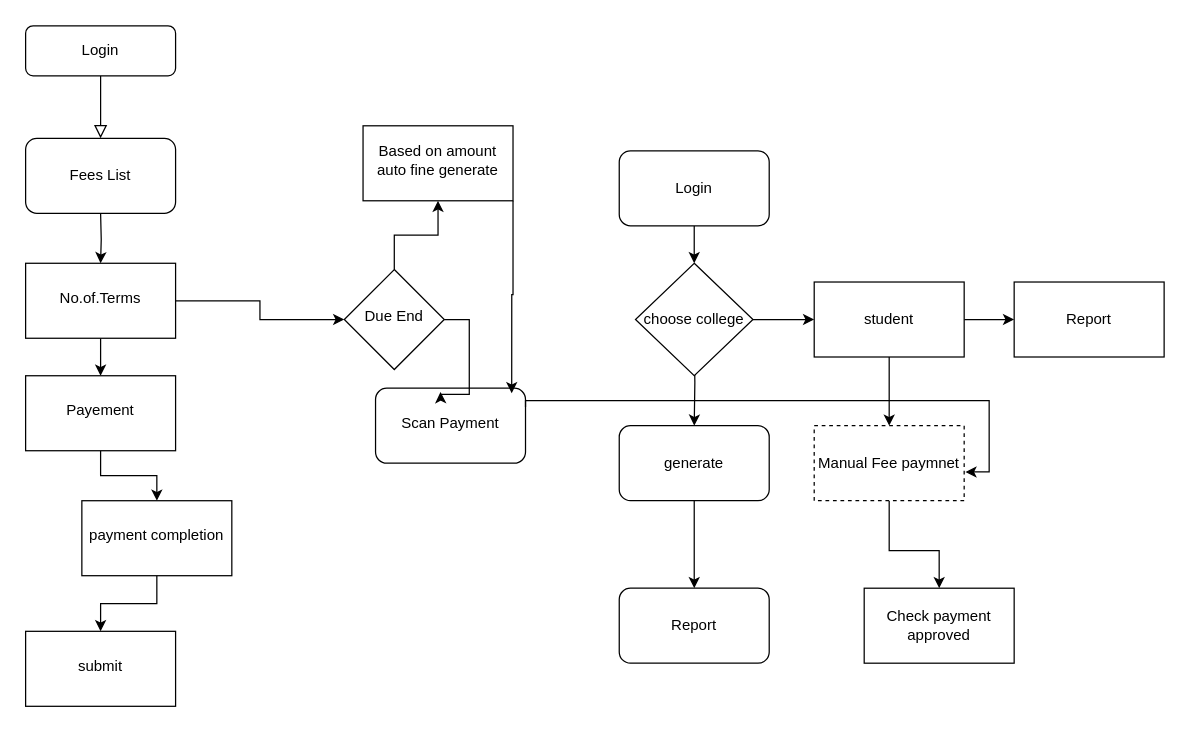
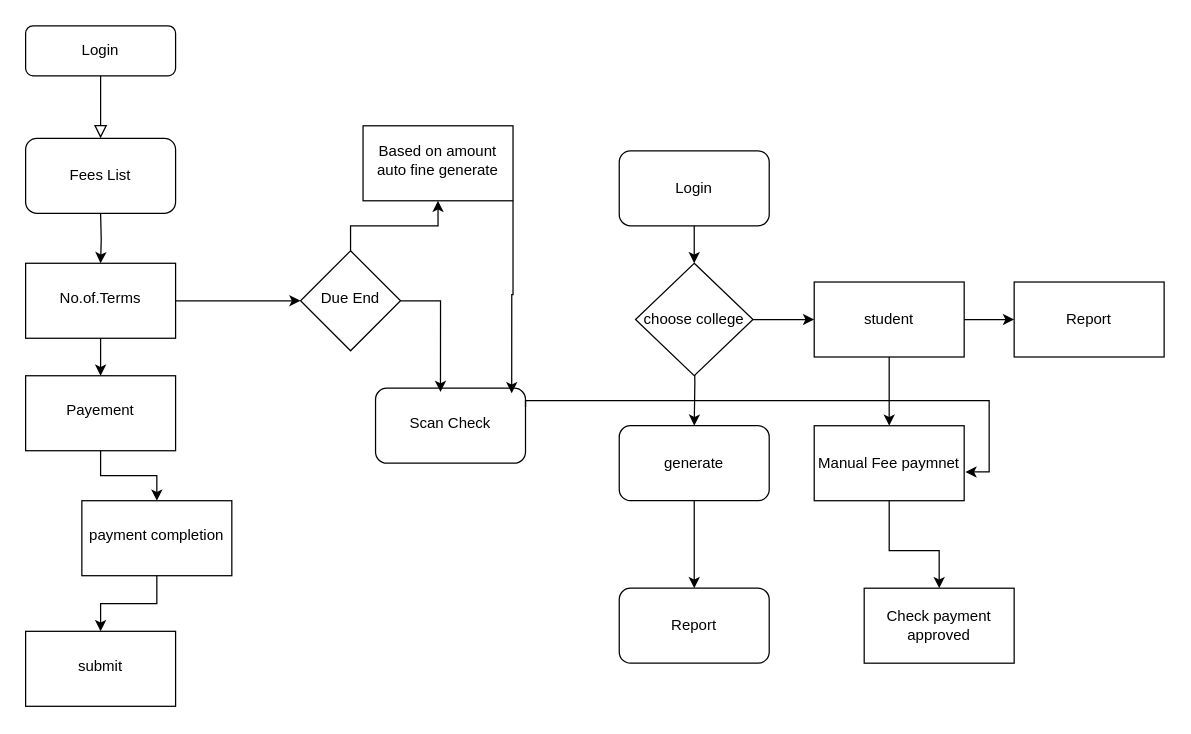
  <mxCell id="0" />
  <mxCell id="1" parent="0" />
  <mxCell id="2" value="" style="rounded=0;html=1;jettySize=auto;orthogonalLoop=1;fontSize=11;endArrow=block;endFill=0;endSize=8;strokeWidth=1;shadow=0;labelBackgroundColor=none;edgeStyle=orthogonalEdgeStyle;" parent="1" source="3" edge="1"><mxGeometry relative="1" as="geometry"><mxPoint x="80" y="110" as="targetPoint" /></mxGeometry></mxCell>
  <mxCell id="3" value="Login" style="rounded=1;whiteSpace=wrap;html=1;fontSize=12;glass=0;strokeWidth=1;shadow=0;" parent="1" vertex="1"><mxGeometry x="20" y="20" width="120" height="40" as="geometry" /></mxCell>
  <mxCell id="4" value="" style="edgeStyle=orthogonalEdgeStyle;rounded=0;orthogonalLoop=1;jettySize=auto;html=1;" parent="1" target="7" edge="1"><mxGeometry relative="1" as="geometry"><mxPoint x="80" y="170" as="sourcePoint" /></mxGeometry></mxCell>
  <mxCell id="5" value="" style="edgeStyle=orthogonalEdgeStyle;rounded=0;orthogonalLoop=1;jettySize=auto;html=1;" parent="1" source="7" target="9" edge="1"><mxGeometry relative="1" as="geometry" /></mxCell>
  <mxCell id="6" value="" style="edgeStyle=orthogonalEdgeStyle;rounded=0;orthogonalLoop=1;jettySize=auto;html=1;" parent="1" source="7" target="30" edge="1"><mxGeometry relative="1" as="geometry" /></mxCell>
  <mxCell id="7" value="No.of.Terms" style="whiteSpace=wrap;html=1;shadow=0;strokeWidth=1;spacing=6;spacingTop=-4;" parent="1" vertex="1"><mxGeometry x="20" y="210" width="120" height="60" as="geometry" /></mxCell>
  <mxCell id="8" value="" style="edgeStyle=orthogonalEdgeStyle;rounded=0;orthogonalLoop=1;jettySize=auto;html=1;" parent="1" source="9" target="11" edge="1"><mxGeometry relative="1" as="geometry" /></mxCell>
  <mxCell id="9" value="Payement" style="whiteSpace=wrap;html=1;shadow=0;strokeWidth=1;spacing=6;spacingTop=-4;" parent="1" vertex="1"><mxGeometry x="20" y="300" width="120" height="60" as="geometry" /></mxCell>
  <mxCell id="10" value="" style="edgeStyle=orthogonalEdgeStyle;rounded=0;orthogonalLoop=1;jettySize=auto;html=1;" parent="1" source="11" target="12" edge="1"><mxGeometry relative="1" as="geometry" /></mxCell>
  <mxCell id="11" value="payment completion" style="whiteSpace=wrap;html=1;shadow=0;strokeWidth=1;spacing=6;spacingTop=-4;" parent="1" vertex="1"><mxGeometry x="65" y="400" width="120" height="60" as="geometry" /></mxCell>
  <mxCell id="12" value="submit" style="whiteSpace=wrap;html=1;shadow=0;strokeWidth=1;spacing=6;spacingTop=-4;" parent="1" vertex="1"><mxGeometry x="20" y="504.5" width="120" height="60" as="geometry" /></mxCell>
  <mxCell id="13" value="Fees List" style="rounded=1;whiteSpace=wrap;html=1;" parent="1" vertex="1"><mxGeometry x="20" y="110" width="120" height="60" as="geometry" /></mxCell>
  <mxCell id="14" value="" style="edgeStyle=orthogonalEdgeStyle;rounded=0;orthogonalLoop=1;jettySize=auto;html=1;" parent="1" source="15" edge="1"><mxGeometry relative="1" as="geometry"><mxPoint x="555" y="210" as="targetPoint" /></mxGeometry></mxCell>
  <mxCell id="15" value="Login" style="rounded=1;whiteSpace=wrap;html=1;" parent="1" vertex="1"><mxGeometry x="495" y="120" width="120" height="60" as="geometry" /></mxCell>
  <mxCell id="16" value="" style="edgeStyle=orthogonalEdgeStyle;rounded=0;orthogonalLoop=1;jettySize=auto;html=1;" parent="1" target="18" edge="1"><mxGeometry relative="1" as="geometry"><mxPoint x="555" y="270" as="sourcePoint" /></mxGeometry></mxCell>
  <mxCell id="17" value="" style="edgeStyle=orthogonalEdgeStyle;rounded=0;orthogonalLoop=1;jettySize=auto;html=1;" parent="1" source="18" target="25" edge="1"><mxGeometry relative="1" as="geometry" /></mxCell>
  <mxCell id="18" value="generate" style="whiteSpace=wrap;html=1;rounded=1;" parent="1" vertex="1"><mxGeometry x="495" y="340" width="120" height="60" as="geometry" /></mxCell>
  <mxCell id="19" value="" style="edgeStyle=orthogonalEdgeStyle;rounded=0;orthogonalLoop=1;jettySize=auto;html=1;" parent="1" source="20" target="23" edge="1"><mxGeometry relative="1" as="geometry" /></mxCell>
  <mxCell id="20" value="choose college" style="rhombus;whiteSpace=wrap;html=1;" parent="1" vertex="1"><mxGeometry x="508" y="210" width="94" height="90" as="geometry" /></mxCell>
  <mxCell id="21" value="" style="edgeStyle=orthogonalEdgeStyle;rounded=0;orthogonalLoop=1;jettySize=auto;html=1;" parent="1" source="23" target="24" edge="1"><mxGeometry relative="1" as="geometry" /></mxCell>
  <mxCell id="22" value="" style="edgeStyle=orthogonalEdgeStyle;rounded=0;orthogonalLoop=1;jettySize=auto;html=1;" parent="1" source="23" target="27" edge="1"><mxGeometry relative="1" as="geometry" /></mxCell>
  <mxCell id="23" value="student" style="whiteSpace=wrap;html=1;" parent="1" vertex="1"><mxGeometry x="651" y="225" width="120" height="60" as="geometry" /></mxCell>
  <mxCell id="24" value="Report" style="whiteSpace=wrap;html=1;" parent="1" vertex="1"><mxGeometry x="811" y="225" width="120" height="60" as="geometry" /></mxCell>
  <mxCell id="25" value="Report" style="whiteSpace=wrap;html=1;rounded=1;" parent="1" vertex="1"><mxGeometry x="495" y="470" width="120" height="60" as="geometry" /></mxCell>
  <mxCell id="26" value="" style="edgeStyle=orthogonalEdgeStyle;rounded=0;orthogonalLoop=1;jettySize=auto;html=1;" parent="1" source="27" target="28" edge="1"><mxGeometry relative="1" as="geometry"><Array as="points"><mxPoint x="711" y="440" /><mxPoint x="751" y="440" /></Array></mxGeometry></mxCell>
- <mxCell id="27" value="Manual Fee paymnet" style="whiteSpace=wrap;html=1;dashed=1;" parent="1" vertex="1"><mxGeometry x="651" y="340" width="120" height="60" as="geometry" /></mxCell>
+ <mxCell id="27" value="Manual Fee paymnet" style="whiteSpace=wrap;html=1;" parent="1" vertex="1"><mxGeometry x="651" y="340" width="120" height="60" as="geometry" /></mxCell>
  <mxCell id="28" value="Check payment approved" style="whiteSpace=wrap;html=1;" parent="1" vertex="1"><mxGeometry x="691" y="470" width="120" height="60" as="geometry" /></mxCell>
  <mxCell id="29" value="" style="edgeStyle=orthogonalEdgeStyle;rounded=0;orthogonalLoop=1;jettySize=auto;html=1;" parent="1" source="30" target="32" edge="1"><mxGeometry relative="1" as="geometry" /></mxCell>
- <mxCell id="30" value="Due End" style="rhombus;whiteSpace=wrap;html=1;shadow=0;strokeWidth=1;spacing=6;spacingTop=-4;" parent="1" vertex="1"><mxGeometry x="275" y="215" width="80" height="80" as="geometry" /></mxCell>
- <mxCell id="31" value="Scan Payment" style="rounded=1;whiteSpace=wrap;html=1;shadow=0;strokeWidth=1;spacing=6;spacingTop=-4;" parent="1" vertex="1"><mxGeometry x="300" y="310" width="120" height="60" as="geometry" /></mxCell>
+ <mxCell id="30" value="Due End" style="rhombus;whiteSpace=wrap;html=1;shadow=0;strokeWidth=1;spacing=6;spacingTop=-4;" parent="1" vertex="1"><mxGeometry x="240" y="200" width="80" height="80" as="geometry" /></mxCell>
+ <mxCell id="31" value="Scan Check" style="rounded=1;whiteSpace=wrap;html=1;shadow=0;strokeWidth=1;spacing=6;spacingTop=-4;" parent="1" vertex="1"><mxGeometry x="300" y="310" width="120" height="60" as="geometry" /></mxCell>
  <mxCell id="32" value="Based on amount auto fine generate" style="whiteSpace=wrap;html=1;shadow=0;strokeWidth=1;spacing=6;spacingTop=-4;" parent="1" vertex="1"><mxGeometry x="290" y="100" width="120" height="60" as="geometry" /></mxCell>
  <mxCell id="33" style="edgeStyle=orthogonalEdgeStyle;rounded=0;orthogonalLoop=1;jettySize=auto;html=1;exitX=1;exitY=0.25;exitDx=0;exitDy=0;entryX=1.008;entryY=0.617;entryDx=0;entryDy=0;entryPerimeter=0;" parent="1" source="31" target="27" edge="1"><mxGeometry relative="1" as="geometry"><Array as="points"><mxPoint x="420" y="320" /><mxPoint x="791" y="320" /><mxPoint x="791" y="377" /></Array></mxGeometry></mxCell>
  <mxCell id="34" style="edgeStyle=orthogonalEdgeStyle;rounded=0;orthogonalLoop=1;jettySize=auto;html=1;exitX=1;exitY=0.5;exitDx=0;exitDy=0;entryX=0.433;entryY=0.05;entryDx=0;entryDy=0;entryPerimeter=0;" edge="1" parent="1" source="30" target="31"><mxGeometry relative="1" as="geometry" /></mxCell>
  <mxCell id="35" style="edgeStyle=orthogonalEdgeStyle;rounded=0;orthogonalLoop=1;jettySize=auto;html=1;exitX=1;exitY=1;exitDx=0;exitDy=0;entryX=0.908;entryY=0.067;entryDx=0;entryDy=0;entryPerimeter=0;" edge="1" parent="1" source="32" target="31"><mxGeometry relative="1" as="geometry" /></mxCell>
